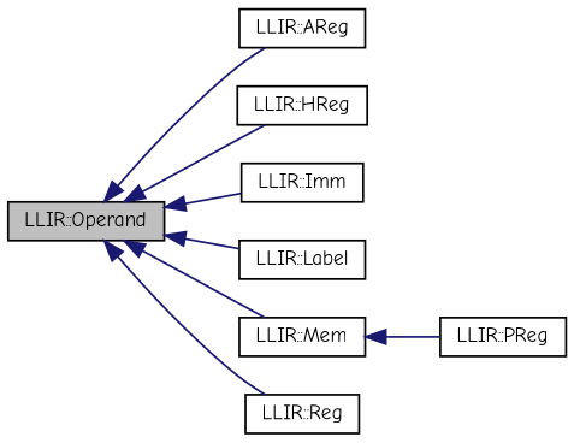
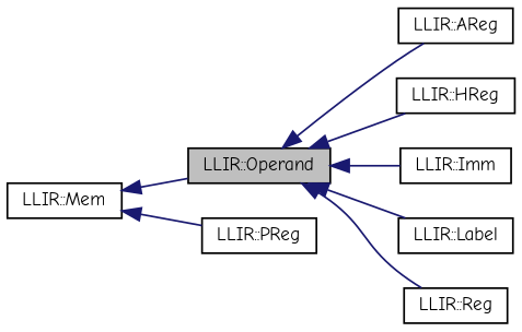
  digraph {
    fontname="Comic Neue"
    rankdir=LR
    node [color=black fillcolor=white fontname="Comic Neue" fontsize=10 shape=record style=filled]
    edge [color=midnightblue dir=back fontname="Comic Neue" fontsize=10 labelfontname=Helvetica labelfontsize=10 style=solid]
    n1 [fillcolor=grey75 fontcolor=black height=0.2 label="LLIR::Operand" width=0.4]
    n2 [height=0.2 label="LLIR::AReg" width=0.4]
    n3 [height=0.2 label="LLIR::HReg" width=0.4]
    n4 [height=0.2 label="LLIR::Imm" width=0.4]
    n5 [height=0.2 label="LLIR::Label" width=0.4]
    n6 [height=0.2 label="LLIR::Mem" width=0.4]
    n7 [height=0.2 label="LLIR::Reg" width=0.4]
    n8 [height=0.2 label="LLIR::PReg" width=0.4]
    n1 -> n2
    n1 -> n3
    n1 -> n4
    n1 -> n5
-   n1 -> n6
+   n6 -> n1
    n1 -> n7
    n6 -> n8
  }
